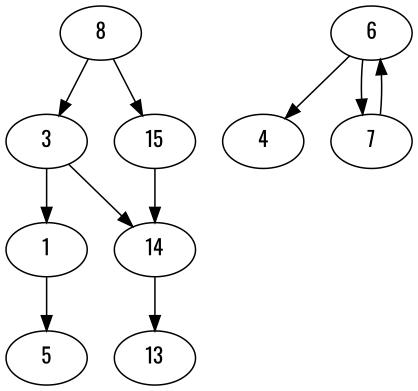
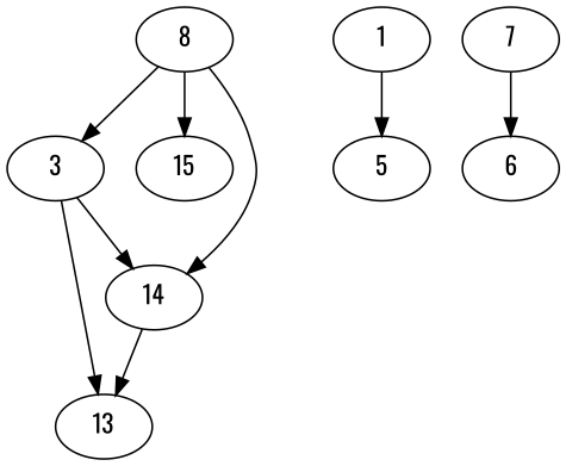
  digraph {
    fontname=Oswald
    node [fontname=Oswald]
    edge [fontname=Oswald]
    8
    3
    n3 [label=15]
    1
    14
    n6 [label=5]
    6
-   4
    7
    13
    8 -> 3
    8 -> n3
-   3 -> 1
+   3 -> 13
    3 -> 14
-   n3 -> 14
+   8 -> 14
    1 -> n6
    14 -> 13
-   6 -> 4
-   6 -> 7
    7 -> 6
  }
